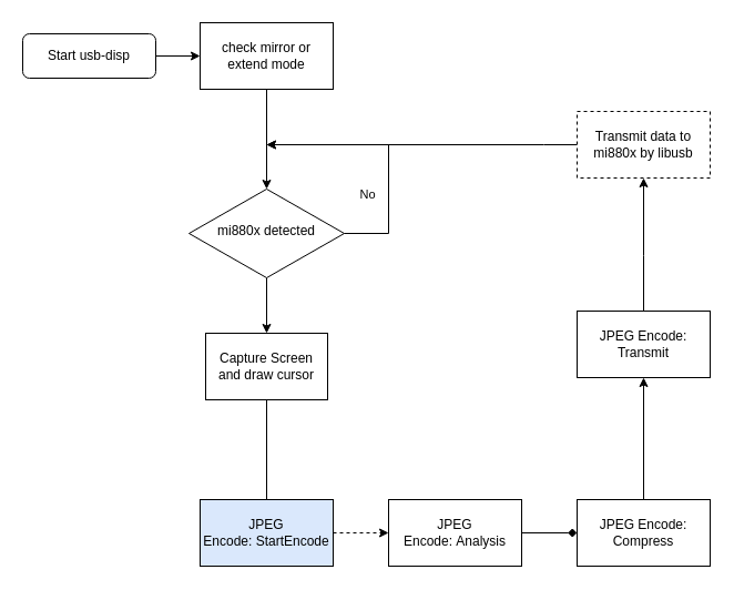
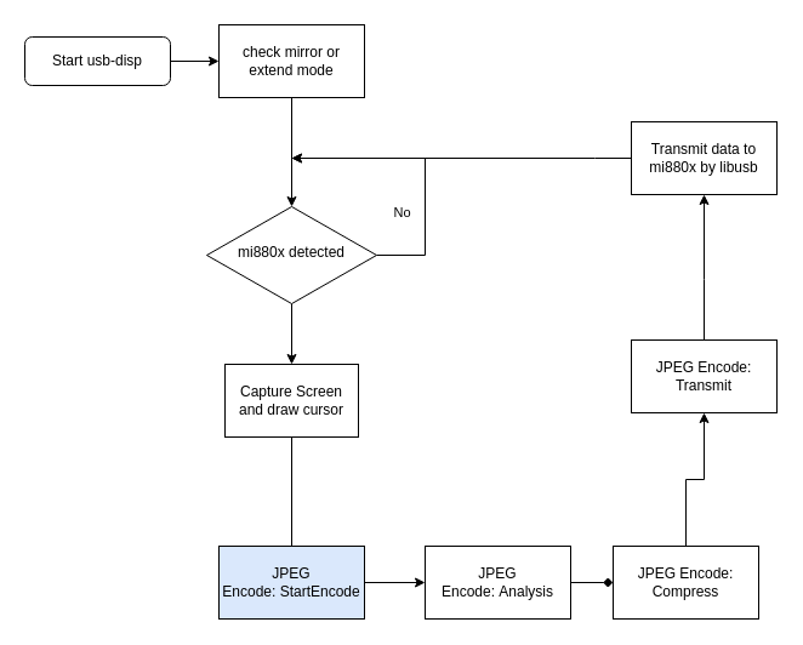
  <mxCell id="0" />
  <mxCell id="1" parent="0" />
  <mxCell id="2" style="edgeStyle=orthogonalEdgeStyle;rounded=0;orthogonalLoop=1;jettySize=auto;html=1;entryX=0;entryY=0.5;entryDx=0;entryDy=0;" parent="1" source="3" target="16" edge="1"><mxGeometry relative="1" as="geometry"><mxPoint x="240" y="110" as="targetPoint" /></mxGeometry></mxCell>
  <mxCell id="3" value="Start usb-disp" style="rounded=1;whiteSpace=wrap;html=1;fontSize=12;glass=0;strokeWidth=1;shadow=0;" parent="1" vertex="1"><mxGeometry x="20" y="30" width="120" height="40" as="geometry" /></mxCell>
  <mxCell id="4" style="edgeStyle=orthogonalEdgeStyle;rounded=0;orthogonalLoop=1;jettySize=auto;html=1;entryX=0.5;entryY=0;entryDx=0;entryDy=0;exitX=0.5;exitY=1;exitDx=0;exitDy=0;" parent="1" source="16" target="10" edge="1"><mxGeometry relative="1" as="geometry"><mxPoint x="240" y="190" as="sourcePoint" /></mxGeometry></mxCell>
  <mxCell id="5" style="edgeStyle=orthogonalEdgeStyle;rounded=0;orthogonalLoop=1;jettySize=auto;html=1;exitX=0;exitY=0.5;exitDx=0;exitDy=0;" parent="1" source="6" edge="1"><mxGeometry relative="1" as="geometry"><mxPoint x="240" y="130" as="targetPoint" /><Array as="points"><mxPoint x="490" y="130" /><mxPoint x="490" y="130" /></Array></mxGeometry></mxCell>
- <mxCell id="6" value="Transmit data to mi880x by libusb" style="rounded=0;whiteSpace=wrap;html=1;dashed=1;" parent="1" vertex="1"><mxGeometry x="520" y="100" width="120" height="60" as="geometry" /></mxCell>
+ <mxCell id="6" value="Transmit data to mi880x by libusb" style="rounded=0;whiteSpace=wrap;html=1;" parent="1" vertex="1"><mxGeometry x="520" y="100" width="120" height="60" as="geometry" /></mxCell>
  <mxCell id="7" style="edgeStyle=orthogonalEdgeStyle;rounded=0;orthogonalLoop=1;jettySize=auto;html=1;exitX=1;exitY=0.5;exitDx=0;exitDy=0;" parent="1" source="10" edge="1"><mxGeometry relative="1" as="geometry"><Array as="points"><mxPoint x="350" y="210" /></Array><mxPoint x="240" y="130" as="targetPoint" /></mxGeometry></mxCell>
  <mxCell id="8" value="No" style="edgeLabel;html=1;align=center;verticalAlign=middle;resizable=0;points=[];" parent="7" vertex="1" connectable="0"><mxGeometry x="-0.184" y="1" relative="1" as="geometry"><mxPoint x="-19" y="18" as="offset" /></mxGeometry></mxCell>
  <mxCell id="9" style="edgeStyle=orthogonalEdgeStyle;rounded=0;orthogonalLoop=1;jettySize=auto;html=1;" edge="1" parent="1" source="10" target="12"><mxGeometry relative="1" as="geometry" /></mxCell>
  <mxCell id="10" value="mi880x detected" style="rhombus;whiteSpace=wrap;html=1;shadow=0;fontFamily=Helvetica;fontSize=12;align=center;strokeWidth=1;spacing=6;spacingTop=-4;" parent="1" vertex="1"><mxGeometry x="170" y="170" width="140" height="80" as="geometry" /></mxCell>
  <mxCell id="11" style="edgeStyle=orthogonalEdgeStyle;rounded=0;orthogonalLoop=1;jettySize=auto;html=1;entryX=0.5;entryY=0;entryDx=0;entryDy=0;exitX=0.5;exitY=1;exitDx=0;exitDy=0;endArrow=none;" edge="1" parent="1" source="12" target="21"><mxGeometry relative="1" as="geometry"><mxPoint x="260" y="430" as="targetPoint" /></mxGeometry></mxCell>
  <mxCell id="12" value="Capture Screen&lt;br&gt;and draw cursor" style="rounded=0;whiteSpace=wrap;html=1;" parent="1" vertex="1"><mxGeometry x="185" y="300" width="110" height="60" as="geometry" /></mxCell>
  <mxCell id="13" style="edgeStyle=orthogonalEdgeStyle;rounded=0;orthogonalLoop=1;jettySize=auto;html=1;entryX=0.5;entryY=1;entryDx=0;entryDy=0;exitX=0.5;exitY=0;exitDx=0;exitDy=0;" parent="1" source="17" target="6" edge="1"><mxGeometry relative="1" as="geometry"><mxPoint x="580" y="320" as="sourcePoint" /><Array as="points"><mxPoint x="580" y="230" /><mxPoint x="580" y="230" /></Array></mxGeometry></mxCell>
  <mxCell id="14" style="edgeStyle=orthogonalEdgeStyle;rounded=0;orthogonalLoop=1;jettySize=auto;html=1;entryX=0;entryY=0.5;entryDx=0;entryDy=0;endArrow=diamond;" edge="1" parent="1" source="15" target="19"><mxGeometry relative="1" as="geometry" /></mxCell>
  <mxCell id="15" value="JPEG Encode:&amp;nbsp;Analysis" style="rounded=0;whiteSpace=wrap;html=1;" parent="1" vertex="1"><mxGeometry x="350" y="450" width="120" height="60" as="geometry" /></mxCell>
  <mxCell id="16" value="&lt;span&gt;check mirror or extend mode&lt;/span&gt;" style="rounded=0;whiteSpace=wrap;html=1;" vertex="1" parent="1"><mxGeometry x="180" y="20" width="120" height="60" as="geometry" /></mxCell>
  <mxCell id="17" value="JPEG Encode: Transmit" style="rounded=0;whiteSpace=wrap;html=1;" vertex="1" parent="1"><mxGeometry x="520" y="280" width="120" height="60" as="geometry" /></mxCell>
  <mxCell id="18" style="edgeStyle=orthogonalEdgeStyle;rounded=0;orthogonalLoop=1;jettySize=auto;html=1;entryX=0.5;entryY=1;entryDx=0;entryDy=0;" edge="1" parent="1" source="19" target="17"><mxGeometry relative="1" as="geometry" /></mxCell>
- <mxCell id="19" value="&lt;span&gt;JPEG Encode: Compress&lt;/span&gt;" style="rounded=0;whiteSpace=wrap;html=1;" vertex="1" parent="1"><mxGeometry x="520" y="450" width="120" height="60" as="geometry" /></mxCell>
- <mxCell id="20" style="edgeStyle=orthogonalEdgeStyle;rounded=0;orthogonalLoop=1;jettySize=auto;html=1;dashed=1;" edge="1" parent="1" source="21" target="15"><mxGeometry relative="1" as="geometry" /></mxCell>
+ <mxCell id="19" value="&lt;span&gt;JPEG Encode: Compress&lt;/span&gt;" style="rounded=0;whiteSpace=wrap;html=1;" vertex="1" parent="1"><mxGeometry x="505" y="450" width="120" height="60" as="geometry" /></mxCell>
+ <mxCell id="20" style="edgeStyle=orthogonalEdgeStyle;rounded=0;orthogonalLoop=1;jettySize=auto;html=1;" edge="1" parent="1" source="21" target="15"><mxGeometry relative="1" as="geometry" /></mxCell>
  <mxCell id="21" value="JPEG Encode:&amp;nbsp;StartEncode" style="rounded=0;whiteSpace=wrap;html=1;fillColor=#dae8fc;" vertex="1" parent="1"><mxGeometry x="180" y="450" width="120" height="60" as="geometry" /></mxCell>
